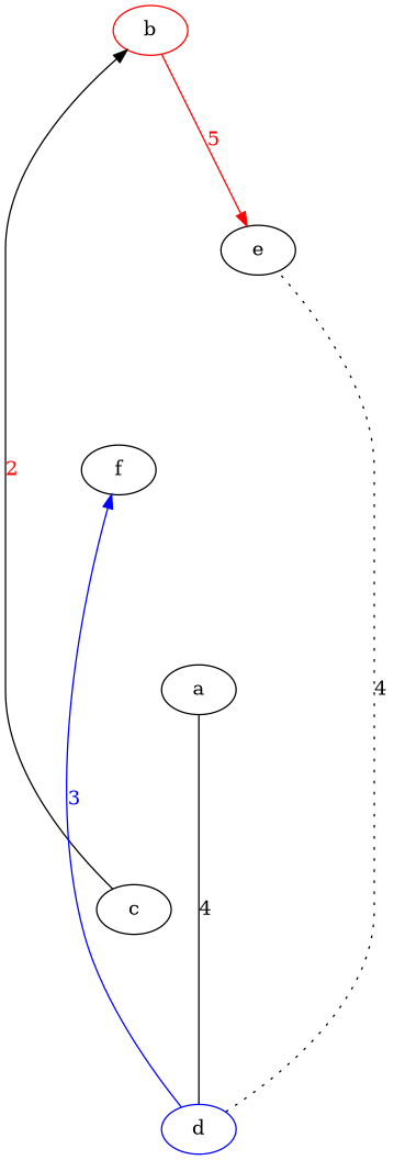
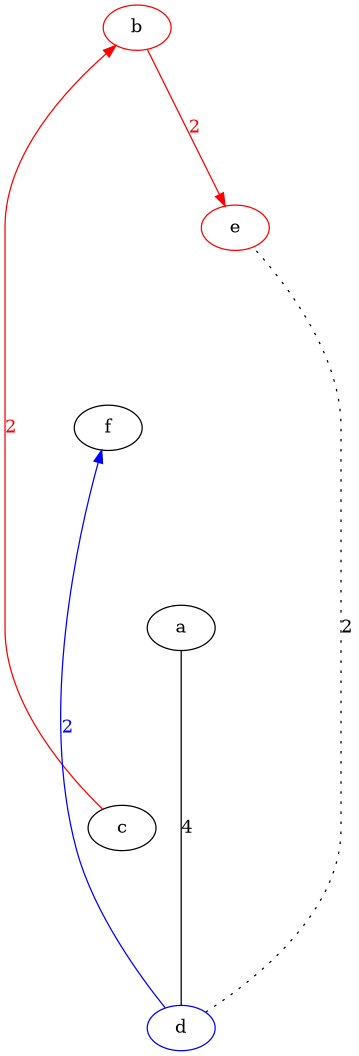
  digraph {
    ranksep=1.5
    root=c
    edge [arrowhead=none style=invis]
    b [color=red]
-   e [color=black]
+   e [color=red]
    f
    a
    c [color=black]
    d [color=blue]
-   b -> e [color=red fontcolor=red label=5 arrowhead="" style=""]
+   b -> e [color=red fontcolor=red label=2 arrowhead="" style=""]
    b -> f [label=5]
    e -> f [label=4]
    f -> a [label=2]
    a -> b [label=3]
    a -> e [label=2]
    a -> c [label=3]
    a -> d [label=4 style=solid]
-   c -> b [color=black fontcolor=red label=2 arrowhead="" style=""]
+   c -> b [color=red fontcolor=red label=2 arrowhead="" style=""]
    c -> e [label=4]
    c -> f [label=5]
    c -> d [label=4]
-   d -> e [label=4 style=dotted]
-   d -> f [color=blue fontcolor=blue label=3 arrowhead="" style=""]
+   d -> e [label=2 style=dotted]
+   d -> f [color=blue fontcolor=blue label=2 arrowhead="" style=""]
  }
